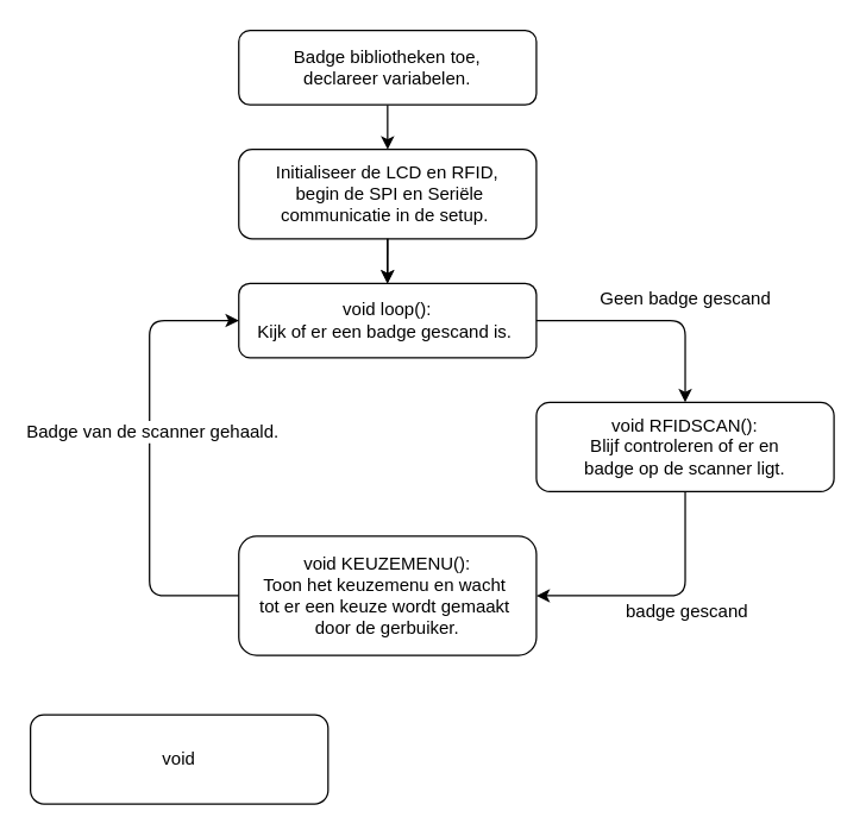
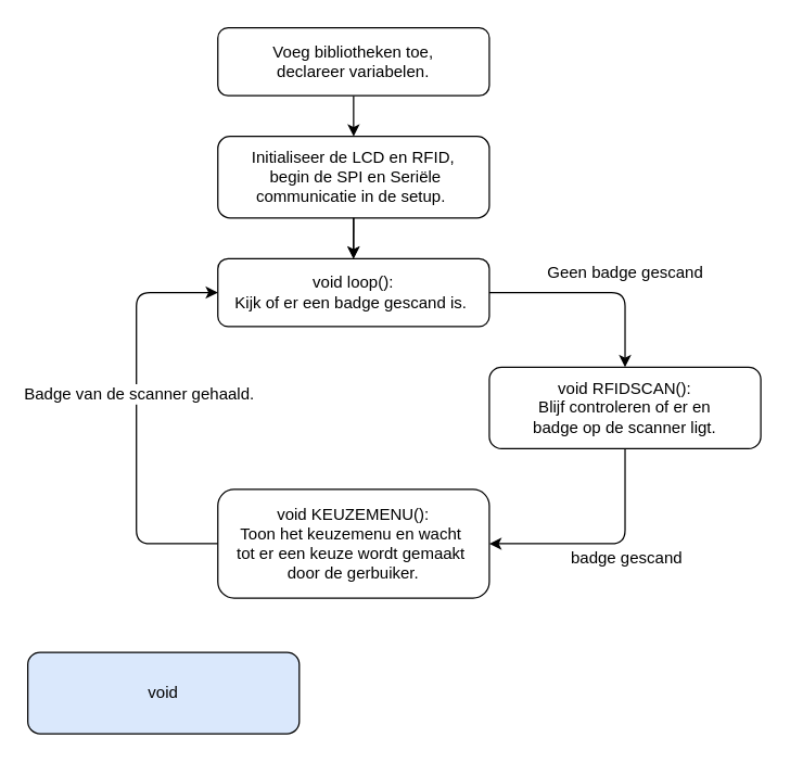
  <mxCell id="0" />
  <mxCell id="1" parent="0" />
  <mxCell id="2" style="edgeStyle=orthogonalEdgeStyle;rounded=1;orthogonalLoop=1;jettySize=auto;html=1;exitX=0.5;exitY=1;exitDx=0;exitDy=0;entryX=0.5;entryY=0;entryDx=0;entryDy=0;" edge="1" parent="1" source="3" target="5"><mxGeometry relative="1" as="geometry" /></mxCell>
- <mxCell id="3" value="Badge bibliotheken toe,&lt;br&gt;declareer variabelen." style="rounded=1;whiteSpace=wrap;html=1;" vertex="1" parent="1"><mxGeometry x="160" y="20" width="200" height="50" as="geometry" /></mxCell>
+ <mxCell id="3" value="Voeg bibliotheken toe,&lt;br&gt;declareer variabelen." style="rounded=1;whiteSpace=wrap;html=1;" vertex="1" parent="1"><mxGeometry x="160" y="20" width="200" height="50" as="geometry" /></mxCell>
  <mxCell id="4" style="edgeStyle=orthogonalEdgeStyle;rounded=0;orthogonalLoop=1;jettySize=auto;html=1;exitX=0.5;exitY=1;exitDx=0;exitDy=0;" edge="1" parent="1" source="5"><mxGeometry relative="1" as="geometry"><mxPoint x="259.857" y="190.143" as="targetPoint" /></mxGeometry></mxCell>
  <mxCell id="5" value="Initialiseer de LCD en RFID,&lt;br&gt;&amp;nbsp;begin de SPI en Seriële &lt;br&gt;communicatie in de setup.&amp;nbsp;" style="rounded=1;whiteSpace=wrap;html=1;" vertex="1" parent="1"><mxGeometry x="160" y="100" width="200" height="60" as="geometry" /></mxCell>
  <mxCell id="6" value="" style="edgeStyle=orthogonalEdgeStyle;rounded=0;orthogonalLoop=1;jettySize=auto;html=1;" edge="1" parent="1" source="5" target="7"><mxGeometry relative="1" as="geometry" /></mxCell>
  <mxCell id="7" value="void loop():&lt;br&gt;Kijk of er een badge gescand is.&amp;nbsp;" style="rounded=1;whiteSpace=wrap;html=1;" vertex="1" parent="1"><mxGeometry x="160" y="190" width="200" height="50" as="geometry" /></mxCell>
  <mxCell id="8" style="edgeStyle=orthogonalEdgeStyle;rounded=1;orthogonalLoop=1;jettySize=auto;html=1;entryX=1;entryY=0.5;entryDx=0;entryDy=0;strokeColor=#000000;strokeWidth=1;" edge="1" parent="1" source="10" target="13"><mxGeometry relative="1" as="geometry" /></mxCell>
  <mxCell id="9" value="badge gescand" style="text;html=1;resizable=0;points=[];align=center;verticalAlign=middle;labelBackgroundColor=#ffffff;" vertex="1" connectable="0" parent="8"><mxGeometry x="-0.178" y="-9" relative="1" as="geometry"><mxPoint y="19" as="offset" /></mxGeometry></mxCell>
  <mxCell id="10" value="void RFIDSCAN():&lt;br&gt;Blijf controleren of er en &lt;br&gt;badge op de scanner ligt." style="rounded=1;whiteSpace=wrap;html=1;" vertex="1" parent="1"><mxGeometry x="360" y="270" width="200" height="60" as="geometry" /></mxCell>
  <mxCell id="11" style="edgeStyle=orthogonalEdgeStyle;rounded=1;orthogonalLoop=1;jettySize=auto;html=1;exitX=0;exitY=0.5;exitDx=0;exitDy=0;entryX=0;entryY=0.5;entryDx=0;entryDy=0;" edge="1" parent="1" source="13" target="7"><mxGeometry relative="1" as="geometry"><Array as="points"><mxPoint x="100" y="400" /><mxPoint x="100" y="215" /></Array></mxGeometry></mxCell>
  <mxCell id="12" value="Badge van de scanner gehaald." style="text;html=1;resizable=0;points=[];align=center;verticalAlign=middle;labelBackgroundColor=#ffffff;" vertex="1" connectable="0" parent="11"><mxGeometry x="0.12" y="-1" relative="1" as="geometry"><mxPoint as="offset" /></mxGeometry></mxCell>
  <mxCell id="13" value="void KEUZEMENU():&lt;br&gt;Toon het keuzemenu en wacht&amp;nbsp;&lt;br&gt;tot er een keuze wordt gemaakt&amp;nbsp; door de gerbuiker." style="rounded=1;whiteSpace=wrap;html=1;" vertex="1" parent="1"><mxGeometry x="160" y="360" width="200" height="80" as="geometry" /></mxCell>
  <mxCell id="14" style="rounded=1;orthogonalLoop=1;jettySize=auto;html=1;exitX=1;exitY=0.5;exitDx=0;exitDy=0;entryX=0.5;entryY=0;entryDx=0;entryDy=0;edgeStyle=orthogonalEdgeStyle;elbow=vertical;startArrow=none;startFill=0;endArrow=classic;endFill=1;" edge="1" parent="1" source="7" target="10"><mxGeometry relative="1" as="geometry" /></mxCell>
  <mxCell id="15" value="Geen badge gescand" style="text;html=1;resizable=0;points=[];align=center;verticalAlign=middle;labelBackgroundColor=#ffffff;" vertex="1" connectable="0" parent="14"><mxGeometry x="-0.161" y="3" relative="1" as="geometry"><mxPoint x="34.5" y="-12" as="offset" /></mxGeometry></mxCell>
- <mxCell id="16" value="void" style="rounded=1;whiteSpace=wrap;html=1;" vertex="1" parent="1"><mxGeometry x="20" y="480" width="200" height="60" as="geometry" /></mxCell>
+ <mxCell id="16" value="void" style="rounded=1;whiteSpace=wrap;html=1;fillColor=#dae8fc;" vertex="1" parent="1"><mxGeometry x="20" y="480" width="200" height="60" as="geometry" /></mxCell>
